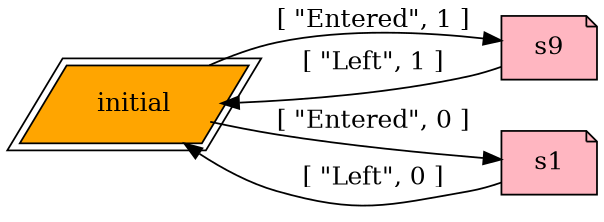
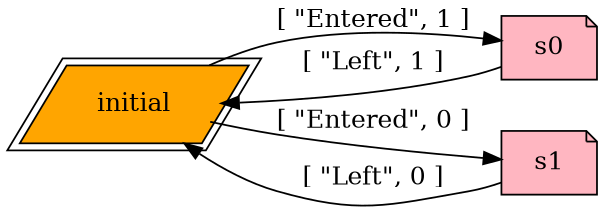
  digraph {
    rankdir=LR
    node [fillcolor=lightpink style=filled shape=note]
    n1 [fillcolor=orange label=initial peripheries=2 shape=parallelogram]
-   s0 [label=s9]
+   s0
    s1
    n1 -> s0 [label="[ \"Entered\", 1 ]"]
    n1 -> s1 [label="[ \"Entered\", 0 ]"]
    s0 -> n1 [label="[ \"Left\", 1 ]"]
    s1 -> n1 [label="[ \"Left\", 0 ]"]
  }
